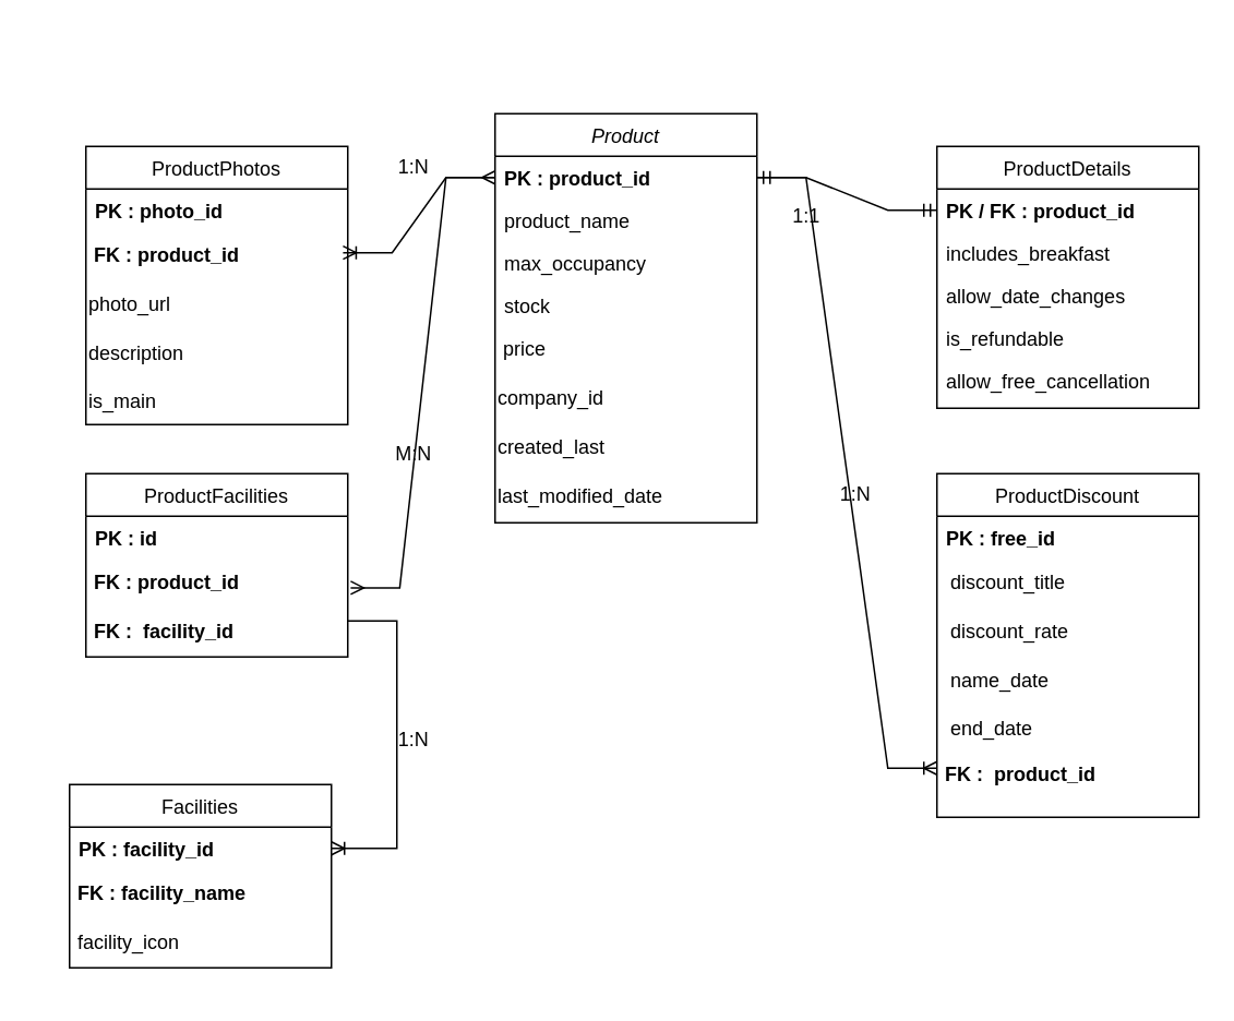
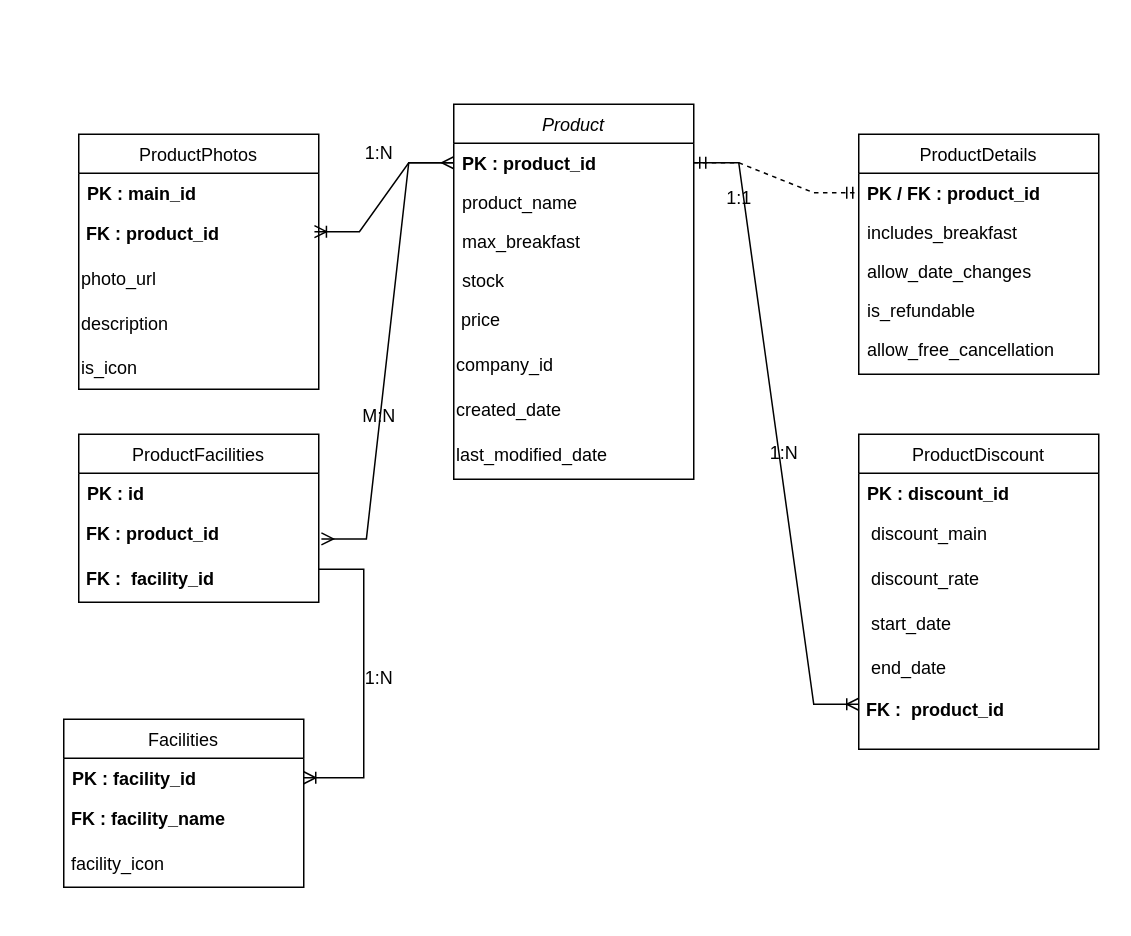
  <mxCell id="0" />
  <mxCell id="1" parent="0" />
  <mxCell id="2" value="Product" style="swimlane;fontStyle=2;align=center;verticalAlign=top;childLayout=stackLayout;horizontal=1;startSize=26;horizontalStack=0;resizeParent=1;resizeLast=0;collapsible=1;marginBottom=0;rounded=0;shadow=0;strokeWidth=1;" parent="1" vertex="1"><mxGeometry x="302" y="69" width="160" height="250" as="geometry"><mxRectangle x="230" y="140" width="160" height="26" as="alternateBounds" /></mxGeometry></mxCell>
  <mxCell id="3" value="PK : product_id" style="text;align=left;verticalAlign=top;spacingLeft=4;spacingRight=4;overflow=hidden;rotatable=0;points=[[0,0.5],[1,0.5]];portConstraint=eastwest;fontStyle=1" parent="2" vertex="1"><mxGeometry y="26" width="160" height="26" as="geometry" /></mxCell>
  <mxCell id="4" value="product_name" style="text;align=left;verticalAlign=top;spacingLeft=4;spacingRight=4;overflow=hidden;rotatable=0;points=[[0,0.5],[1,0.5]];portConstraint=eastwest;rounded=0;shadow=0;html=0;" parent="2" vertex="1"><mxGeometry y="52" width="160" height="26" as="geometry" /></mxCell>
- <mxCell id="5" value="max_occupancy" style="text;align=left;verticalAlign=top;spacingLeft=4;spacingRight=4;overflow=hidden;rotatable=0;points=[[0,0.5],[1,0.5]];portConstraint=eastwest;rounded=0;shadow=0;html=0;" parent="2" vertex="1"><mxGeometry y="78" width="160" height="26" as="geometry" /></mxCell>
+ <mxCell id="5" value="max_breakfast" style="text;align=left;verticalAlign=top;spacingLeft=4;spacingRight=4;overflow=hidden;rotatable=0;points=[[0,0.5],[1,0.5]];portConstraint=eastwest;rounded=0;shadow=0;html=0;" parent="2" vertex="1"><mxGeometry y="78" width="160" height="26" as="geometry" /></mxCell>
  <mxCell id="6" value="stock" style="text;align=left;verticalAlign=top;spacingLeft=4;spacingRight=4;overflow=hidden;rotatable=0;points=[[0,0.5],[1,0.5]];portConstraint=eastwest;rounded=0;shadow=0;html=0;" vertex="1" parent="2"><mxGeometry y="104" width="160" height="26" as="geometry" /></mxCell>
  <mxCell id="7" value="&lt;span style=&quot;text-wrap: nowrap;&quot;&gt;&amp;nbsp;price&lt;/span&gt;" style="text;whiteSpace=wrap;html=1;" vertex="1" parent="2"><mxGeometry y="130" width="160" height="30" as="geometry" /></mxCell>
  <mxCell id="8" value="&lt;span style=&quot;text-wrap: nowrap;&quot;&gt;company_id&lt;/span&gt;" style="text;whiteSpace=wrap;html=1;" vertex="1" parent="2"><mxGeometry y="160" width="160" height="30" as="geometry" /></mxCell>
- <mxCell id="9" value="&lt;span style=&quot;text-wrap: nowrap;&quot;&gt;created_last&lt;/span&gt;" style="text;whiteSpace=wrap;html=1;" vertex="1" parent="2"><mxGeometry y="190" width="160" height="30" as="geometry" /></mxCell>
+ <mxCell id="9" value="&lt;span style=&quot;text-wrap: nowrap;&quot;&gt;created_date&lt;/span&gt;" style="text;whiteSpace=wrap;html=1;" vertex="1" parent="2"><mxGeometry y="190" width="160" height="30" as="geometry" /></mxCell>
  <mxCell id="10" value="last_modified_date" style="text;whiteSpace=wrap;html=1;" vertex="1" parent="2"><mxGeometry y="220" width="160" height="30" as="geometry" /></mxCell>
  <mxCell id="11" value="ProductDiscount" style="swimlane;fontStyle=0;align=center;verticalAlign=top;childLayout=stackLayout;horizontal=1;startSize=26;horizontalStack=0;resizeParent=1;resizeLast=0;collapsible=1;marginBottom=0;rounded=0;shadow=0;strokeWidth=1;" parent="1" vertex="1"><mxGeometry x="572" y="289" width="160" height="210" as="geometry"><mxRectangle x="340" y="380" width="170" height="26" as="alternateBounds" /></mxGeometry></mxCell>
- <mxCell id="12" value="PK : free_id" style="text;align=left;verticalAlign=top;spacingLeft=4;spacingRight=4;overflow=hidden;rotatable=0;points=[[0,0.5],[1,0.5]];portConstraint=eastwest;fontStyle=1" parent="11" vertex="1"><mxGeometry y="26" width="160" height="26" as="geometry" /></mxCell>
- <mxCell id="13" value="&amp;nbsp; discount_title" style="text;html=1;align=left;verticalAlign=middle;resizable=0;points=[];autosize=1;strokeColor=none;fillColor=none;" vertex="1" parent="11"><mxGeometry y="52" width="160" height="30" as="geometry" /></mxCell>
+ <mxCell id="12" value="PK : discount_id" style="text;align=left;verticalAlign=top;spacingLeft=4;spacingRight=4;overflow=hidden;rotatable=0;points=[[0,0.5],[1,0.5]];portConstraint=eastwest;fontStyle=1" parent="11" vertex="1"><mxGeometry y="26" width="160" height="26" as="geometry" /></mxCell>
+ <mxCell id="13" value="&amp;nbsp; discount_main" style="text;html=1;align=left;verticalAlign=middle;resizable=0;points=[];autosize=1;strokeColor=none;fillColor=none;" vertex="1" parent="11"><mxGeometry y="52" width="160" height="30" as="geometry" /></mxCell>
  <mxCell id="14" value="&amp;nbsp; discount_rate" style="text;html=1;align=left;verticalAlign=middle;resizable=0;points=[];autosize=1;strokeColor=none;fillColor=none;" vertex="1" parent="11"><mxGeometry y="82" width="160" height="30" as="geometry" /></mxCell>
- <mxCell id="15" value="&amp;nbsp; name_date" style="text;html=1;align=left;verticalAlign=middle;resizable=0;points=[];autosize=1;strokeColor=none;fillColor=none;" vertex="1" parent="11"><mxGeometry y="112" width="160" height="30" as="geometry" /></mxCell>
+ <mxCell id="15" value="&amp;nbsp; start_date" style="text;html=1;align=left;verticalAlign=middle;resizable=0;points=[];autosize=1;strokeColor=none;fillColor=none;" vertex="1" parent="11"><mxGeometry y="112" width="160" height="30" as="geometry" /></mxCell>
  <mxCell id="16" value="&amp;nbsp; end_date" style="text;whiteSpace=wrap;html=1;" vertex="1" parent="11"><mxGeometry y="142" width="160" height="28" as="geometry" /></mxCell>
  <mxCell id="17" value="&lt;b&gt;&amp;nbsp;FK :&amp;nbsp; product_id&lt;/b&gt;" style="text;whiteSpace=wrap;html=1;" vertex="1" parent="11"><mxGeometry y="170" width="160" height="40" as="geometry" /></mxCell>
  <mxCell id="18" value="ProductDetails" style="swimlane;fontStyle=0;align=center;verticalAlign=top;childLayout=stackLayout;horizontal=1;startSize=26;horizontalStack=0;resizeParent=1;resizeLast=0;collapsible=1;marginBottom=0;rounded=0;shadow=0;strokeWidth=1;" parent="1" vertex="1"><mxGeometry x="572" y="89" width="160" height="160" as="geometry"><mxRectangle x="550" y="140" width="160" height="26" as="alternateBounds" /></mxGeometry></mxCell>
  <mxCell id="19" value="PK / FK : product_id" style="text;align=left;verticalAlign=top;spacingLeft=4;spacingRight=4;overflow=hidden;rotatable=0;points=[[0,0.5],[1,0.5]];portConstraint=eastwest;fontStyle=1" parent="18" vertex="1"><mxGeometry y="26" width="160" height="26" as="geometry" /></mxCell>
  <mxCell id="20" value="includes_breakfast" style="text;align=left;verticalAlign=top;spacingLeft=4;spacingRight=4;overflow=hidden;rotatable=0;points=[[0,0.5],[1,0.5]];portConstraint=eastwest;rounded=0;shadow=0;html=0;" parent="18" vertex="1"><mxGeometry y="52" width="160" height="26" as="geometry" /></mxCell>
  <mxCell id="21" value="allow_date_changes" style="text;align=left;verticalAlign=top;spacingLeft=4;spacingRight=4;overflow=hidden;rotatable=0;points=[[0,0.5],[1,0.5]];portConstraint=eastwest;rounded=0;shadow=0;html=0;" parent="18" vertex="1"><mxGeometry y="78" width="160" height="26" as="geometry" /></mxCell>
  <mxCell id="22" value="is_refundable" style="text;align=left;verticalAlign=top;spacingLeft=4;spacingRight=4;overflow=hidden;rotatable=0;points=[[0,0.5],[1,0.5]];portConstraint=eastwest;rounded=0;shadow=0;html=0;" parent="18" vertex="1"><mxGeometry y="104" width="160" height="26" as="geometry" /></mxCell>
  <mxCell id="23" value="allow_free_cancellation" style="text;align=left;verticalAlign=top;spacingLeft=4;spacingRight=4;overflow=hidden;rotatable=0;points=[[0,0.5],[1,0.5]];portConstraint=eastwest;rounded=0;shadow=0;html=0;" parent="18" vertex="1"><mxGeometry y="130" width="160" height="26" as="geometry" /></mxCell>
  <mxCell id="24" value="ProductPhotos" style="swimlane;fontStyle=0;align=center;verticalAlign=top;childLayout=stackLayout;horizontal=1;startSize=26;horizontalStack=0;resizeParent=1;resizeLast=0;collapsible=1;marginBottom=0;rounded=0;shadow=0;strokeWidth=1;" vertex="1" parent="1"><mxGeometry x="52" y="89" width="160" height="170" as="geometry"><mxRectangle x="340" y="380" width="170" height="26" as="alternateBounds" /></mxGeometry></mxCell>
- <mxCell id="25" value="PK : photo_id" style="text;align=left;verticalAlign=top;spacingLeft=4;spacingRight=4;overflow=hidden;rotatable=0;points=[[0,0.5],[1,0.5]];portConstraint=eastwest;fontStyle=1" vertex="1" parent="24"><mxGeometry y="26" width="160" height="26" as="geometry" /></mxCell>
+ <mxCell id="25" value="PK : main_id" style="text;align=left;verticalAlign=top;spacingLeft=4;spacingRight=4;overflow=hidden;rotatable=0;points=[[0,0.5],[1,0.5]];portConstraint=eastwest;fontStyle=1" vertex="1" parent="24"><mxGeometry y="26" width="160" height="26" as="geometry" /></mxCell>
  <mxCell id="26" value="&lt;b&gt;&amp;nbsp;FK : product_id&lt;/b&gt;" style="text;html=1;align=left;verticalAlign=middle;resizable=0;points=[];autosize=1;strokeColor=none;fillColor=none;" vertex="1" parent="24"><mxGeometry y="52" width="160" height="30" as="geometry" /></mxCell>
  <mxCell id="27" value="photo_url" style="text;html=1;align=left;verticalAlign=middle;resizable=0;points=[];autosize=1;strokeColor=none;fillColor=none;" vertex="1" parent="24"><mxGeometry y="82" width="160" height="30" as="geometry" /></mxCell>
  <mxCell id="28" value="description" style="text;html=1;align=left;verticalAlign=middle;resizable=0;points=[];autosize=1;strokeColor=none;fillColor=none;" vertex="1" parent="24"><mxGeometry y="112" width="160" height="30" as="geometry" /></mxCell>
- <mxCell id="29" value="is_main" style="text;whiteSpace=wrap;html=1;" vertex="1" parent="24"><mxGeometry y="142" width="160" height="28" as="geometry" /></mxCell>
+ <mxCell id="29" value="is_icon" style="text;whiteSpace=wrap;html=1;" vertex="1" parent="24"><mxGeometry y="142" width="160" height="28" as="geometry" /></mxCell>
  <mxCell id="30" value="ProductFacilities" style="swimlane;fontStyle=0;align=center;verticalAlign=top;childLayout=stackLayout;horizontal=1;startSize=26;horizontalStack=0;resizeParent=1;resizeLast=0;collapsible=1;marginBottom=0;rounded=0;shadow=0;strokeWidth=1;" vertex="1" parent="1"><mxGeometry x="52" y="289" width="160" height="112" as="geometry"><mxRectangle x="340" y="380" width="170" height="26" as="alternateBounds" /></mxGeometry></mxCell>
  <mxCell id="31" value="PK : id" style="text;align=left;verticalAlign=top;spacingLeft=4;spacingRight=4;overflow=hidden;rotatable=0;points=[[0,0.5],[1,0.5]];portConstraint=eastwest;fontStyle=1" vertex="1" parent="30"><mxGeometry y="26" width="160" height="26" as="geometry" /></mxCell>
  <mxCell id="32" value="&lt;b&gt;&amp;nbsp;FK : product_id&lt;/b&gt;" style="text;html=1;align=left;verticalAlign=middle;resizable=0;points=[];autosize=1;strokeColor=none;fillColor=none;" vertex="1" parent="30"><mxGeometry y="52" width="160" height="30" as="geometry" /></mxCell>
  <mxCell id="33" value="&lt;b&gt;&amp;nbsp;FK :&amp;nbsp; facility_id&lt;/b&gt;" style="text;html=1;align=left;verticalAlign=middle;resizable=0;points=[];autosize=1;strokeColor=none;fillColor=none;" vertex="1" parent="30"><mxGeometry y="82" width="160" height="30" as="geometry" /></mxCell>
  <mxCell id="34" value="Facilities" style="swimlane;fontStyle=0;align=center;verticalAlign=top;childLayout=stackLayout;horizontal=1;startSize=26;horizontalStack=0;resizeParent=1;resizeLast=0;collapsible=1;marginBottom=0;rounded=0;shadow=0;strokeWidth=1;" vertex="1" parent="1"><mxGeometry x="42" y="479" width="160" height="112" as="geometry"><mxRectangle x="340" y="380" width="170" height="26" as="alternateBounds" /></mxGeometry></mxCell>
  <mxCell id="35" value="PK : facility_id" style="text;align=left;verticalAlign=top;spacingLeft=4;spacingRight=4;overflow=hidden;rotatable=0;points=[[0,0.5],[1,0.5]];portConstraint=eastwest;fontStyle=1" vertex="1" parent="34"><mxGeometry y="26" width="160" height="26" as="geometry" /></mxCell>
  <mxCell id="36" value="&lt;b&gt;&amp;nbsp;FK :&amp;nbsp;facility_name&lt;/b&gt;" style="text;html=1;align=left;verticalAlign=middle;resizable=0;points=[];autosize=1;strokeColor=none;fillColor=none;" vertex="1" parent="34"><mxGeometry y="52" width="160" height="30" as="geometry" /></mxCell>
  <mxCell id="37" value="&amp;nbsp;facility_icon" style="text;html=1;align=left;verticalAlign=middle;resizable=0;points=[];autosize=1;strokeColor=none;fillColor=none;" vertex="1" parent="34"><mxGeometry y="82" width="160" height="30" as="geometry" /></mxCell>
  <mxCell id="38" value="" style="edgeStyle=entityRelationEdgeStyle;fontSize=12;html=1;endArrow=ERoneToMany;rounded=0;exitX=1;exitY=0.536;exitDx=0;exitDy=0;exitPerimeter=0;" edge="1" parent="1" target="35"><mxGeometry width="100" height="100" relative="1" as="geometry"><mxPoint x="212" y="379" as="sourcePoint" /><mxPoint x="42" y="519" as="targetPoint" /><Array as="points"><mxPoint x="52" y="440.92" /><mxPoint x="62" y="390.92" /></Array></mxGeometry></mxCell>
  <mxCell id="39" value="" style="edgeStyle=entityRelationEdgeStyle;fontSize=12;html=1;endArrow=ERoneToMany;rounded=0;exitX=0;exitY=0.5;exitDx=0;exitDy=0;entryX=0.982;entryY=0.432;entryDx=0;entryDy=0;entryPerimeter=0;" edge="1" parent="1" source="3" target="26"><mxGeometry width="100" height="100" relative="1" as="geometry"><mxPoint x="140" y="69" as="sourcePoint" /><mxPoint x="52" y="315" as="targetPoint" /><Array as="points"><mxPoint x="200" y="70" /><mxPoint x="90" y="100" /><mxPoint x="140" y="190" /><mxPoint x="200" y="190" /><mxPoint x="200" y="190" /><mxPoint x="140" y="100" /><mxPoint x="150" y="20" /><mxPoint x="150" y="110" /><mxPoint x="200" y="70" /><mxPoint x="180" y="70" /><mxPoint x="20" y="142.42" /><mxPoint x="120" y="110" /><mxPoint x="30" y="92.42" /></Array></mxGeometry></mxCell>
- <mxCell id="40" value="" style="edgeStyle=entityRelationEdgeStyle;fontSize=12;html=1;endArrow=ERmandOne;startArrow=ERmandOne;rounded=0;exitX=1;exitY=0.5;exitDx=0;exitDy=0;entryX=0;entryY=0.5;entryDx=0;entryDy=0;" edge="1" parent="1" source="3" target="19"><mxGeometry width="100" height="100" relative="1" as="geometry"><mxPoint x="462" y="209" as="sourcePoint" /><mxPoint x="562" y="109" as="targetPoint" /></mxGeometry></mxCell>
+ <mxCell id="40" value="" style="edgeStyle=entityRelationEdgeStyle;fontSize=12;html=1;endArrow=ERmandOne;startArrow=ERmandOne;rounded=0;exitX=1;exitY=0.5;exitDx=0;exitDy=0;entryX=0;entryY=0.5;entryDx=0;entryDy=0;dashed=1;" edge="1" parent="1" source="3" target="19"><mxGeometry width="100" height="100" relative="1" as="geometry"><mxPoint x="462" y="209" as="sourcePoint" /><mxPoint x="562" y="109" as="targetPoint" /></mxGeometry></mxCell>
  <mxCell id="41" value="" style="edgeStyle=entityRelationEdgeStyle;fontSize=12;html=1;endArrow=ERoneToMany;rounded=0;exitX=1;exitY=0.5;exitDx=0;exitDy=0;entryX=0;entryY=0.25;entryDx=0;entryDy=0;" edge="1" parent="1" source="3" target="17"><mxGeometry width="100" height="100" relative="1" as="geometry"><mxPoint x="516" y="730" as="sourcePoint" /><mxPoint x="406" y="369" as="targetPoint" /><Array as="points"><mxPoint x="424" y="482" /><mxPoint x="314" y="512" /><mxPoint x="364" y="602" /><mxPoint x="424" y="602" /><mxPoint x="424" y="602" /><mxPoint x="364" y="512" /><mxPoint x="374" y="432" /><mxPoint x="374" y="522" /><mxPoint x="424" y="482" /><mxPoint x="404" y="482" /><mxPoint x="244" y="554.42" /><mxPoint x="344" y="522" /><mxPoint x="254" y="504.42" /></Array></mxGeometry></mxCell>
  <mxCell id="42" value="" style="edgeStyle=entityRelationEdgeStyle;fontSize=12;html=1;endArrow=ERmany;startArrow=ERmany;rounded=0;entryX=0;entryY=0.5;entryDx=0;entryDy=0;exitX=1.011;exitY=0.592;exitDx=0;exitDy=0;exitPerimeter=0;" edge="1" parent="1" source="32" target="3"><mxGeometry width="100" height="100" relative="1" as="geometry"><mxPoint x="232" y="389" as="sourcePoint" /><mxPoint x="332" y="289" as="targetPoint" /></mxGeometry></mxCell>
  <mxCell id="43" value="1:N" style="text;html=1;align=center;verticalAlign=middle;resizable=0;points=[];autosize=1;strokeColor=none;fillColor=none;" vertex="1" parent="1"><mxGeometry x="232" y="87" width="40" height="30" as="geometry" /></mxCell>
  <mxCell id="44" value="M:N" style="text;html=1;align=center;verticalAlign=middle;resizable=0;points=[];autosize=1;strokeColor=none;fillColor=none;" vertex="1" parent="1"><mxGeometry x="227" y="262" width="50" height="30" as="geometry" /></mxCell>
  <mxCell id="45" value="1:N" style="text;html=1;align=center;verticalAlign=middle;resizable=0;points=[];autosize=1;strokeColor=none;fillColor=none;" vertex="1" parent="1"><mxGeometry x="232" y="437" width="40" height="30" as="geometry" /></mxCell>
  <mxCell id="46" value="1:1" style="text;html=1;align=center;verticalAlign=middle;resizable=0;points=[];autosize=1;strokeColor=none;fillColor=none;" vertex="1" parent="1"><mxGeometry x="472" y="117" width="40" height="30" as="geometry" /></mxCell>
  <mxCell id="47" value="1:N" style="text;html=1;align=center;verticalAlign=middle;resizable=0;points=[];autosize=1;strokeColor=none;fillColor=none;" vertex="1" parent="1"><mxGeometry x="502" y="287" width="40" height="30" as="geometry" /></mxCell>
